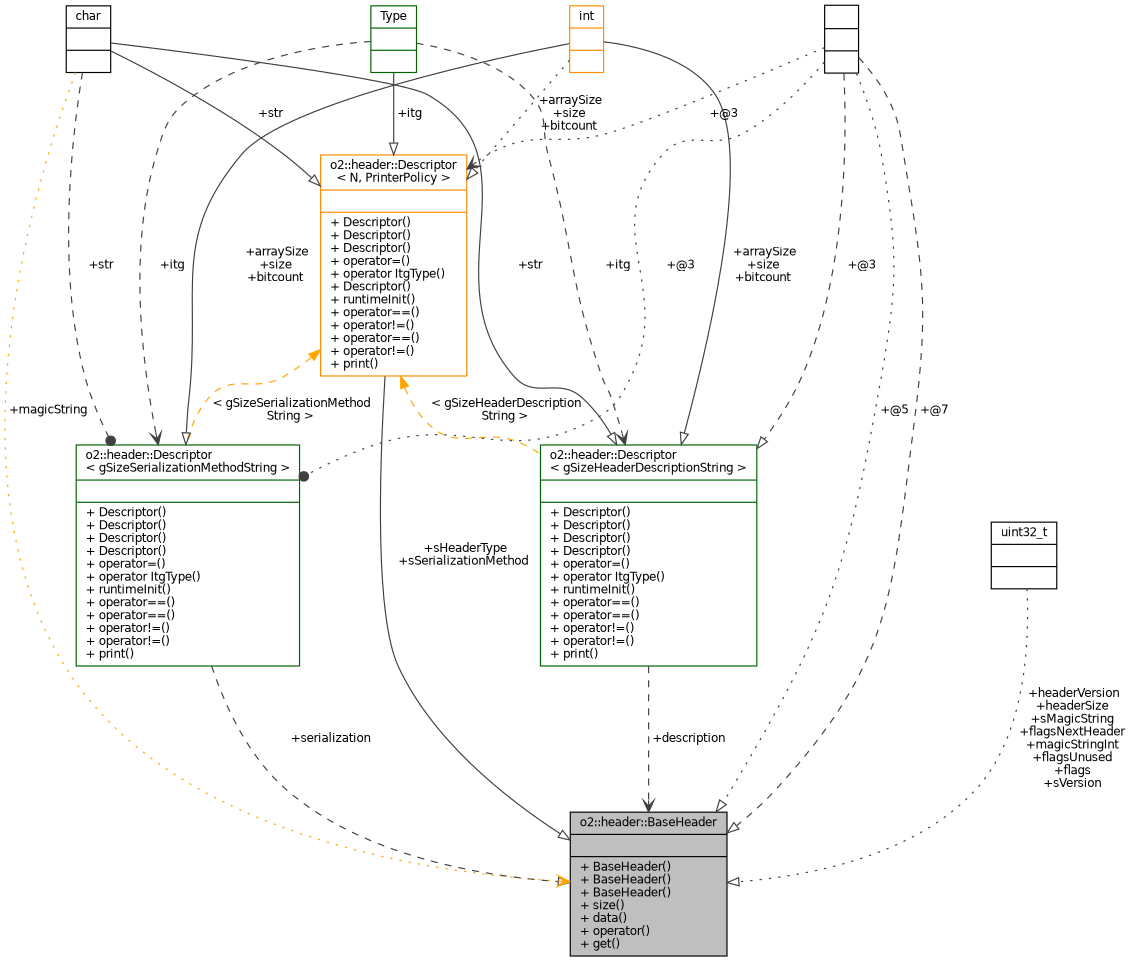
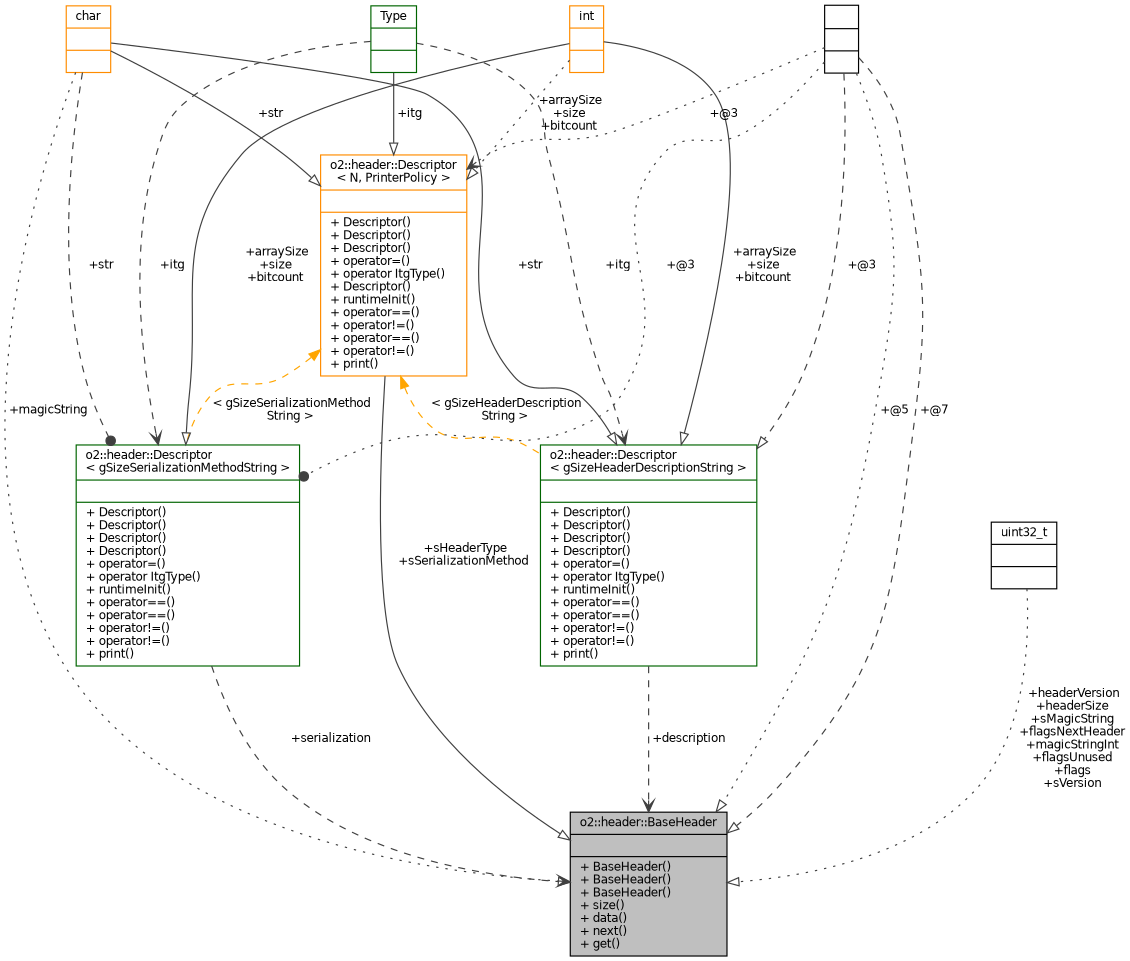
  digraph {
    node [color=black fontname=Helvetica fontsize=10 shape=record]
    edge [arrowhead=onormal color=grey25 fontname=Helvetica fontsize=10 labelfontname=Helvetica labelfontsize=10 style=dashed]
-   n1 [fillcolor=grey75 fontcolor=black height=0.2 label="{o2::header::BaseHeader\n||+ BaseHeader()\l+ BaseHeader()\l+ BaseHeader()\l+ size()\l+ data()\l+ operator()\l+ get()\l}" style=filled width=0.4]
+   n1 [fillcolor=grey75 fontcolor=black height=0.2 label="{o2::header::BaseHeader\n||+ BaseHeader()\l+ BaseHeader()\l+ BaseHeader()\l+ size()\l+ data()\l+ next()\l+ get()\l}" style=filled width=0.4]
    n2 [color=darkgreen height=0.2 label="{o2::header::Descriptor\l\< gSizeHeaderDescriptionString \>\n||+ Descriptor()\l+ Descriptor()\l+ Descriptor()\l+ Descriptor()\l+ operator=()\l+ operator ItgType()\l+ runtimeInit()\l+ operator==()\l+ operator==()\l+ operator!=()\l+ operator!=()\l+ print()\l}" width=0.4]
    n3 [color=darkgreen height=0.2 label="{Type\n||}" width=0.4]
    n4 [color=darkorange height=0.2 label="{o2::header::Descriptor\l\< N, PrinterPolicy \>\n||+ Descriptor()\l+ Descriptor()\l+ Descriptor()\l+ operator=()\l+ operator ItgType()\l+ Descriptor()\l+ runtimeInit()\l+ operator==()\l+ operator!=()\l+ operator==()\l+ operator!=()\l+ print()\l}" width=0.4]
    n5 [color=darkgreen height=0.2 label="{o2::header::Descriptor\l\< gSizeSerializationMethodString \>\n||+ Descriptor()\l+ Descriptor()\l+ Descriptor()\l+ Descriptor()\l+ operator=()\l+ operator ItgType()\l+ runtimeInit()\l+ operator==()\l+ operator==()\l+ operator!=()\l+ operator!=()\l+ print()\l}" width=0.4]
-   n6 [height=0.2 label="{char\n||}" width=0.4]
+   n6 [color=darkorange height=0.2 label="{char\n||}" width=0.4]
    n7 [color=darkorange height=0.2 label="{int\n||}" width=0.4]
    n8 [height=0.2 label="{\n||}" width=0.4]
    n9 [height=0.2 label="{uint32_t\n||}" width=0.4]
    n2 -> n1 [arrowhead=vee label=" +description"]
    n3 -> n2 [arrowhead=vee label=" +itg"]
    n3 -> n4 [label=" +itg" style=solid]
    n3 -> n5 [arrowhead=vee label=" +itg"]
    n4 -> n1 [label=" +sHeaderType\n+sSerializationMethod" style=solid]
    n4 -> n2 [color=orange dir=back label=" \< gSizeHeaderDescription\lString \>" arrowhead=""]
    n4 -> n5 [color=orange dir=back label=" \< gSizeSerializationMethod\lString \>" arrowhead=""]
    n5 -> n1 [label=" +serialization"]
-   n6 -> n1 [arrowhead=vee color=orange label=" +magicString" style=dotted]
+   n6 -> n1 [arrowhead=vee label=" +magicString" style=dotted]
    n6 -> n2 [label=" +str" style=solid]
    n6 -> n4 [label=" +str" style=solid]
    n6 -> n5 [arrowhead=dot label=" +str"]
    n7 -> n2 [label=" +arraySize\n+size\n+bitcount" style=solid]
    n7 -> n4 [label=" +arraySize\n+size\n+bitcount" style=dotted]
    n7 -> n5 [label=" +arraySize\n+size\n+bitcount" style=solid]
    n8 -> n1 [label=" +@5" style=dotted]
    n8 -> n1 [label=" +@7"]
    n8 -> n2 [label=" +@3"]
    n8 -> n4 [arrowhead=vee label=" +@3" style=dotted]
    n8 -> n5 [arrowhead=dot label=" +@3" style=dotted]
    n9 -> n1 [label=" +headerVersion\n+headerSize\n+sMagicString\n+flagsNextHeader\n+magicStringInt\n+flagsUnused\n+flags\n+sVersion" style=dotted]
  }
